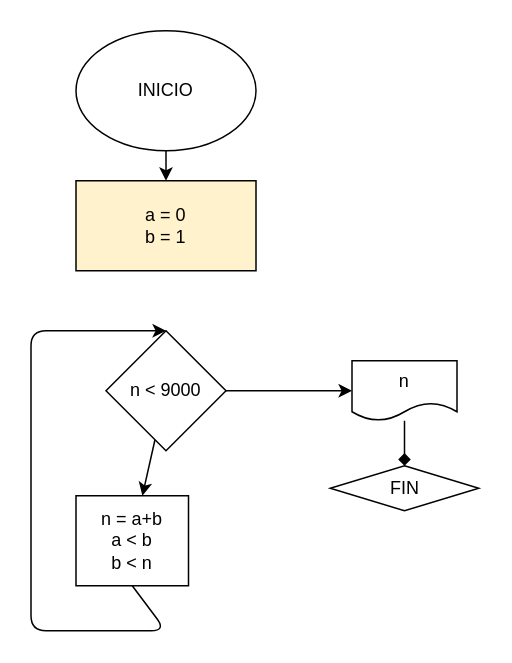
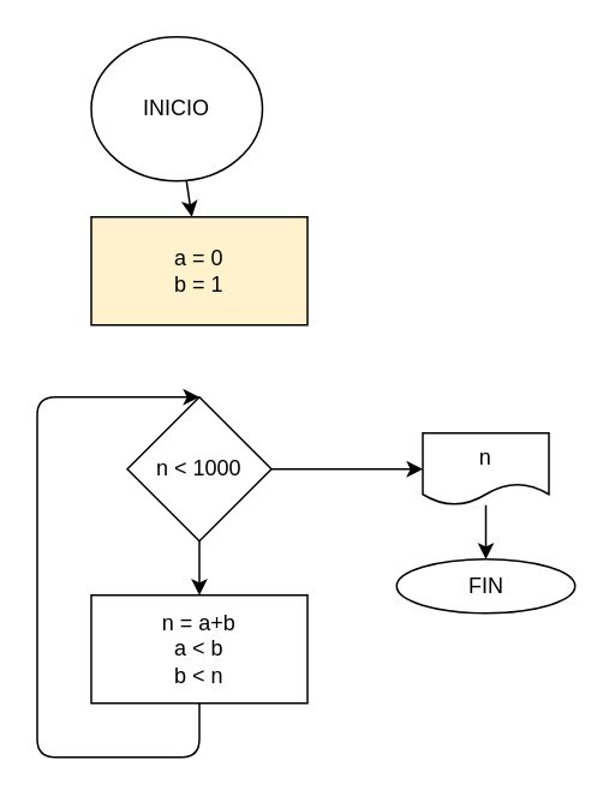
  <mxCell id="0" />
  <mxCell id="1" parent="0" />
  <mxCell id="2" value="" style="edgeStyle=none;html=1;" edge="1" parent="1" source="3" target="4"><mxGeometry relative="1" as="geometry" /></mxCell>
- <mxCell id="3" value="INICIO" style="ellipse;whiteSpace=wrap;html=1;" vertex="1" parent="1"><mxGeometry x="50" y="20" width="120" height="80" as="geometry" /></mxCell>
+ <mxCell id="3" value="INICIO" style="ellipse;whiteSpace=wrap;html=1;" vertex="1" parent="1"><mxGeometry x="50" y="20" width="95" height="80" as="geometry" /></mxCell>
  <mxCell id="4" value="a = 0&lt;br&gt;b = 1" style="whiteSpace=wrap;html=1;fillColor=#fff2cc;" vertex="1" parent="1"><mxGeometry x="50" y="120" width="120" height="60" as="geometry" /></mxCell>
  <mxCell id="5" value="" style="edgeStyle=none;html=1;" edge="1" parent="1" source="7" target="8"><mxGeometry relative="1" as="geometry" /></mxCell>
  <mxCell id="6" value="" style="edgeStyle=none;html=1;" edge="1" parent="1" source="7" target="11"><mxGeometry relative="1" as="geometry" /></mxCell>
- <mxCell id="7" value="n &amp;lt; 9000" style="rhombus;whiteSpace=wrap;html=1;" vertex="1" parent="1"><mxGeometry x="70" y="220" width="80" height="80" as="geometry" /></mxCell>
- <mxCell id="8" value="n = a+b&lt;br&gt;a &amp;lt; b&lt;br&gt;b &amp;lt; n" style="whiteSpace=wrap;html=1;" vertex="1" parent="1"><mxGeometry x="50" y="330" width="75" height="60" as="geometry" /></mxCell>
+ <mxCell id="7" value="n &amp;lt; 1000" style="rhombus;whiteSpace=wrap;html=1;" vertex="1" parent="1"><mxGeometry x="70" y="220" width="80" height="80" as="geometry" /></mxCell>
+ <mxCell id="8" value="n = a+b&lt;br&gt;a &amp;lt; b&lt;br&gt;b &amp;lt; n" style="whiteSpace=wrap;html=1;" vertex="1" parent="1"><mxGeometry x="50" y="330" width="120" height="60" as="geometry" /></mxCell>
  <mxCell id="9" value="" style="endArrow=classic;html=1;exitX=0.5;exitY=1;exitDx=0;exitDy=0;entryX=0.5;entryY=0;entryDx=0;entryDy=0;" edge="1" parent="1" source="8" target="7"><mxGeometry width="50" height="50" relative="1" as="geometry"><mxPoint x="80" y="350" as="sourcePoint" /><mxPoint x="130" y="300" as="targetPoint" /><Array as="points"><mxPoint x="110" y="420" /><mxPoint x="20" y="420" /><mxPoint x="20" y="220" /></Array></mxGeometry></mxCell>
- <mxCell id="10" value="" style="edgeStyle=none;html=1;endArrow=diamond;" edge="1" parent="1" source="11" target="12"><mxGeometry relative="1" as="geometry" /></mxCell>
+ <mxCell id="10" value="" style="edgeStyle=none;html=1;" edge="1" parent="1" source="11" target="12"><mxGeometry relative="1" as="geometry" /></mxCell>
  <mxCell id="11" value="n" style="shape=document;whiteSpace=wrap;html=1;boundedLbl=1;" vertex="1" parent="1"><mxGeometry x="234" y="240" width="70" height="40" as="geometry" /></mxCell>
- <mxCell id="12" value="FIN" style="rhombus;whiteSpace=wrap;html=1;" vertex="1" parent="1"><mxGeometry x="219.5" y="310" width="99" height="30" as="geometry" /></mxCell>
+ <mxCell id="12" value="FIN" style="ellipse;whiteSpace=wrap;html=1;" vertex="1" parent="1"><mxGeometry x="219.5" y="310" width="99" height="30" as="geometry" /></mxCell>
